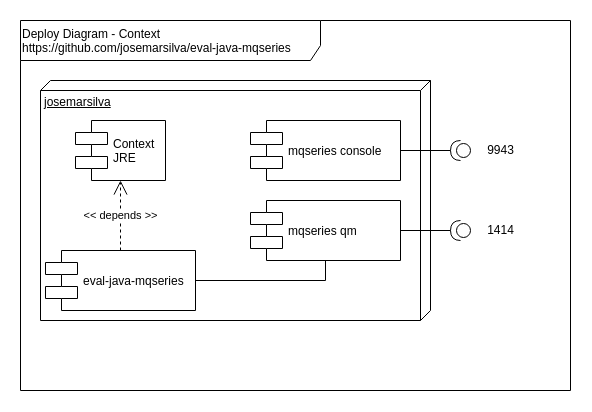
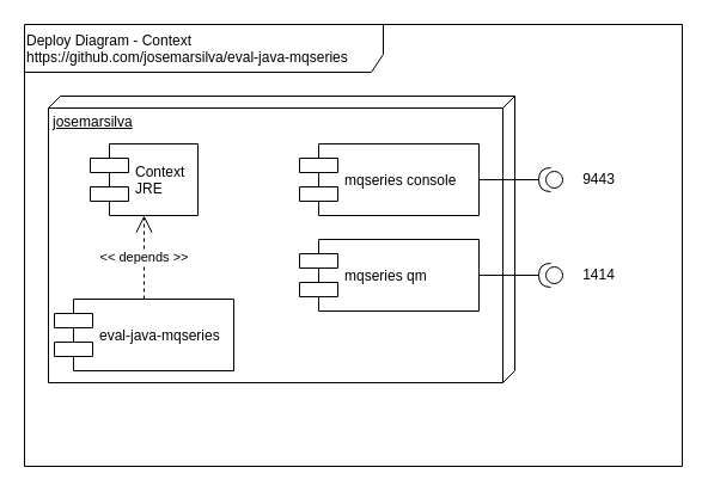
  <mxCell id="0" />
  <mxCell id="1" parent="0" />
  <mxCell id="2" value="Deploy Diagram - Context&lt;br&gt;https://github.com/josemarsilva/eval-java-mqseries&lt;br&gt;" style="shape=umlFrame;whiteSpace=wrap;html=1;width=300;height=40;verticalAlign=top;align=left;" parent="1" vertex="1"><mxGeometry x="20" y="20" width="550" height="370" as="geometry" /></mxCell>
  <mxCell id="3" value="josemarsilva" style="verticalAlign=top;align=left;spacingTop=8;spacingLeft=2;spacingRight=12;shape=cube;size=10;direction=south;fontStyle=4;html=1;" parent="1" vertex="1"><mxGeometry x="40" y="80" width="390" height="240" as="geometry" /></mxCell>
  <mxCell id="4" value="Context&#10;JRE" style="shape=component;align=left;spacingLeft=36;" parent="1" vertex="1"><mxGeometry x="75" y="120" width="90" height="60" as="geometry" /></mxCell>
- <mxCell id="5" style="edgeStyle=orthogonalEdgeStyle;rounded=0;orthogonalLoop=1;jettySize=auto;html=1;entryX=0.5;entryY=1;entryDx=0;entryDy=0;endArrow=none;endFill=0;" edge="1" parent="1" source="6" target="9"><mxGeometry relative="1" as="geometry" /></mxCell>
  <mxCell id="6" value="eval-java-mqseries" style="shape=component;align=left;spacingLeft=36;" parent="1" vertex="1"><mxGeometry x="45" y="250" width="150" height="60" as="geometry" /></mxCell>
  <mxCell id="7" value="&amp;lt;&amp;lt; depends &amp;gt;&amp;gt;" style="endArrow=open;endSize=12;dashed=1;html=1;exitX=0.5;exitY=0;exitDx=0;exitDy=0;" parent="1" source="6" target="4" edge="1"><mxGeometry width="160" relative="1" as="geometry"><mxPoint x="210" y="190" as="sourcePoint" /><mxPoint x="370" y="190" as="targetPoint" /></mxGeometry></mxCell>
  <mxCell id="8" value="mqseries console" style="shape=component;align=left;spacingLeft=36;" vertex="1" parent="1"><mxGeometry x="250" y="120" width="150" height="60" as="geometry" /></mxCell>
  <mxCell id="9" value="mqseries qm" style="shape=component;align=left;spacingLeft=36;" vertex="1" parent="1"><mxGeometry x="250" y="200" width="150" height="60" as="geometry" /></mxCell>
  <mxCell id="10" style="edgeStyle=orthogonalEdgeStyle;rounded=0;orthogonalLoop=1;jettySize=auto;html=1;endArrow=none;endFill=0;" edge="1" parent="1" source="11" target="8"><mxGeometry relative="1" as="geometry" /></mxCell>
  <mxCell id="11" value="" style="shape=providedRequiredInterface;html=1;verticalLabelPosition=bottom;rotation=-180;" vertex="1" parent="1"><mxGeometry x="450" y="140" width="20" height="20" as="geometry" /></mxCell>
  <mxCell id="12" style="edgeStyle=orthogonalEdgeStyle;rounded=0;orthogonalLoop=1;jettySize=auto;html=1;endArrow=none;endFill=0;entryX=1;entryY=0.5;entryDx=0;entryDy=0;" edge="1" parent="1" source="13" target="9"><mxGeometry relative="1" as="geometry"><mxPoint x="410" y="160" as="targetPoint" /></mxGeometry></mxCell>
  <mxCell id="13" value="" style="shape=providedRequiredInterface;html=1;verticalLabelPosition=bottom;rotation=-180;" vertex="1" parent="1"><mxGeometry x="450" y="220" width="20" height="20" as="geometry" /></mxCell>
  <mxCell id="14" value="1414" style="text;html=1;resizable=0;autosize=1;align=center;verticalAlign=middle;points=[];fillColor=none;strokeColor=none;rounded=0;" vertex="1" parent="1"><mxGeometry x="480" y="220" width="40" height="20" as="geometry" /></mxCell>
- <mxCell id="15" value="9943" style="text;html=1;resizable=0;autosize=1;align=center;verticalAlign=middle;points=[];fillColor=none;strokeColor=none;rounded=0;" vertex="1" parent="1"><mxGeometry x="480" y="140" width="40" height="20" as="geometry" /></mxCell>
+ <mxCell id="15" value="9443" style="text;html=1;resizable=0;autosize=1;align=center;verticalAlign=middle;points=[];fillColor=none;strokeColor=none;rounded=0;" vertex="1" parent="1"><mxGeometry x="480" y="140" width="40" height="20" as="geometry" /></mxCell>
